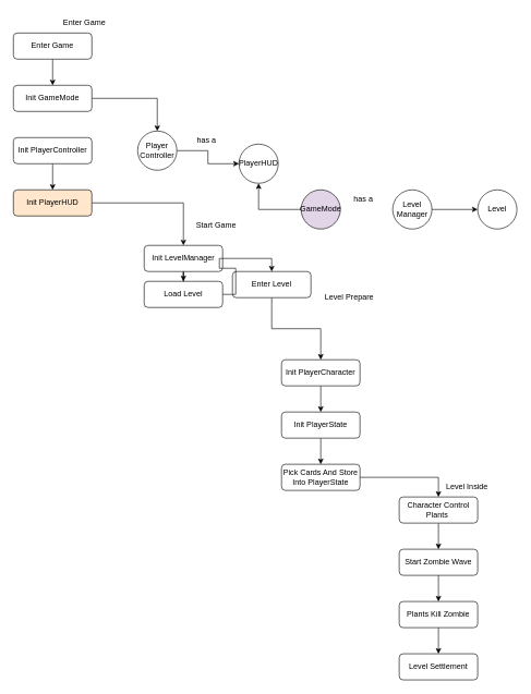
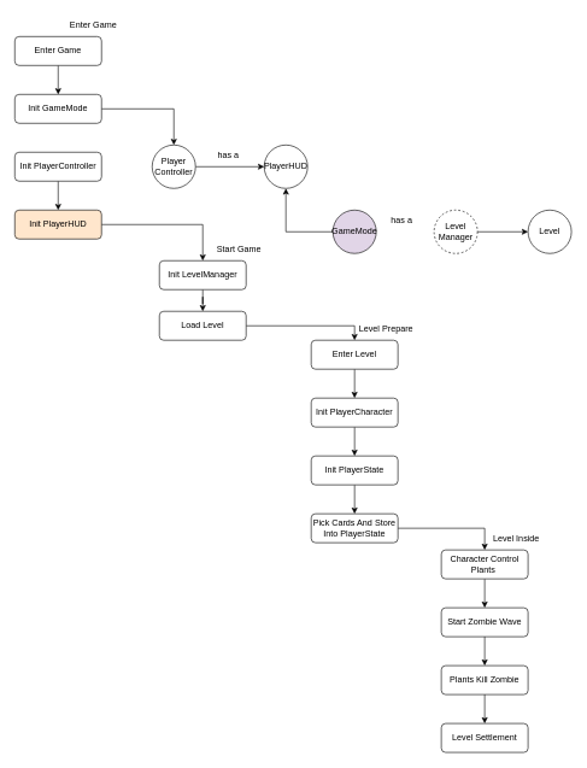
  <mxCell id="0" />
  <mxCell id="1" parent="0" />
  <mxCell id="2" style="edgeStyle=orthogonalEdgeStyle;rounded=0;orthogonalLoop=1;jettySize=auto;html=1;entryX=0.5;entryY=0;entryDx=0;entryDy=0;" edge="1" parent="1" source="3" target="9"><mxGeometry relative="1" as="geometry" /></mxCell>
  <mxCell id="3" value="Init PlayerController" style="rounded=1;whiteSpace=wrap;html=1;fontSize=12;glass=0;strokeWidth=1;shadow=0;" parent="1" vertex="1"><mxGeometry x="20" y="210" width="120" height="40" as="geometry" /></mxCell>
  <mxCell id="4" style="edgeStyle=orthogonalEdgeStyle;rounded=0;orthogonalLoop=1;jettySize=auto;html=1;entryX=0.5;entryY=0;entryDx=0;entryDy=0;" edge="1" parent="1" source="5" target="27"><mxGeometry relative="1" as="geometry" /></mxCell>
  <mxCell id="5" value="Init PlayerState" style="rounded=1;whiteSpace=wrap;html=1;fontSize=12;glass=0;strokeWidth=1;shadow=0;" vertex="1" parent="1"><mxGeometry x="430" y="630" width="120" height="40" as="geometry" /></mxCell>
  <mxCell id="6" style="edgeStyle=orthogonalEdgeStyle;rounded=0;orthogonalLoop=1;jettySize=auto;html=1;entryX=0;entryY=0.5;entryDx=0;entryDy=0;" edge="1" parent="1" source="7" target="10"><mxGeometry relative="1" as="geometry" /></mxCell>
  <mxCell id="7" value="Player&lt;div&gt;Controller&lt;/div&gt;" style="ellipse;whiteSpace=wrap;html=1;aspect=fixed;" vertex="1" parent="1"><mxGeometry x="210" y="200" width="60" height="60" as="geometry" /></mxCell>
  <mxCell id="8" style="edgeStyle=orthogonalEdgeStyle;rounded=0;orthogonalLoop=1;jettySize=auto;html=1;entryX=0.5;entryY=0;entryDx=0;entryDy=0;" edge="1" parent="1" source="9" target="39"><mxGeometry relative="1" as="geometry" /></mxCell>
  <mxCell id="9" value="Init PlayerHUD" style="rounded=1;whiteSpace=wrap;html=1;fontSize=12;glass=0;strokeWidth=1;shadow=0;fillColor=#ffe6cc;" vertex="1" parent="1"><mxGeometry x="20" y="290" width="120" height="40" as="geometry" /></mxCell>
- <mxCell id="10" value="Player&lt;span style=&quot;background-color: transparent; color: light-dark(rgb(0, 0, 0), rgb(255, 255, 255));&quot;&gt;HUD&lt;/span&gt;" style="ellipse;whiteSpace=wrap;html=1;aspect=fixed;" vertex="1" parent="1"><mxGeometry x="365" y="220" width="60" height="60" as="geometry" /></mxCell>
+ <mxCell id="10" value="Player&lt;span style=&quot;background-color: transparent; color: light-dark(rgb(0, 0, 0), rgb(255, 255, 255));&quot;&gt;HUD&lt;/span&gt;" style="ellipse;whiteSpace=wrap;html=1;aspect=fixed;" vertex="1" parent="1"><mxGeometry x="365" y="200" width="60" height="60" as="geometry" /></mxCell>
  <mxCell id="11" value="has a" style="text;html=1;align=center;verticalAlign=middle;resizable=0;points=[];autosize=1;strokeColor=none;fillColor=none;" vertex="1" parent="1"><mxGeometry x="290" y="200" width="50" height="30" as="geometry" /></mxCell>
  <mxCell id="12" style="edgeStyle=orthogonalEdgeStyle;rounded=0;orthogonalLoop=1;jettySize=auto;html=1;" edge="1" parent="1" source="13" target="7"><mxGeometry relative="1" as="geometry" /></mxCell>
  <mxCell id="13" value="Init GameMode" style="rounded=1;whiteSpace=wrap;html=1;fontSize=12;glass=0;strokeWidth=1;shadow=0;" vertex="1" parent="1"><mxGeometry x="20" y="130" width="120" height="40" as="geometry" /></mxCell>
  <mxCell id="14" style="edgeStyle=orthogonalEdgeStyle;rounded=0;orthogonalLoop=1;jettySize=auto;html=1;" edge="1" parent="1" source="15" target="10"><mxGeometry relative="1" as="geometry" /></mxCell>
  <mxCell id="15" value="GameMode" style="ellipse;whiteSpace=wrap;html=1;aspect=fixed;fillColor=#e1d5e7;" vertex="1" parent="1"><mxGeometry x="460" y="290" width="60" height="60" as="geometry" /></mxCell>
  <mxCell id="16" style="edgeStyle=orthogonalEdgeStyle;rounded=0;orthogonalLoop=1;jettySize=auto;html=1;entryX=0;entryY=0.5;entryDx=0;entryDy=0;" edge="1" parent="1" source="17" target="18"><mxGeometry relative="1" as="geometry" /></mxCell>
- <mxCell id="17" value="Level&lt;div&gt;Manager&lt;/div&gt;" style="ellipse;whiteSpace=wrap;html=1;aspect=fixed;" vertex="1" parent="1"><mxGeometry x="600" y="290" width="60" height="60" as="geometry" /></mxCell>
+ <mxCell id="17" value="Level&lt;div&gt;Manager&lt;/div&gt;" style="ellipse;whiteSpace=wrap;html=1;aspect=fixed;dashed=1;" vertex="1" parent="1"><mxGeometry x="600" y="290" width="60" height="60" as="geometry" /></mxCell>
  <mxCell id="18" value="Level" style="ellipse;whiteSpace=wrap;html=1;aspect=fixed;" vertex="1" parent="1"><mxGeometry x="730" y="290" width="60" height="60" as="geometry" /></mxCell>
  <mxCell id="19" style="edgeStyle=orthogonalEdgeStyle;rounded=0;orthogonalLoop=1;jettySize=auto;html=1;entryX=0.5;entryY=0;entryDx=0;entryDy=0;" edge="1" parent="1" source="20" target="5"><mxGeometry relative="1" as="geometry" /></mxCell>
  <mxCell id="20" value="Init PlayerCharacter" style="rounded=1;whiteSpace=wrap;html=1;fontSize=12;glass=0;strokeWidth=1;shadow=0;" vertex="1" parent="1"><mxGeometry x="430" y="550" width="120" height="40" as="geometry" /></mxCell>
  <mxCell id="21" style="edgeStyle=orthogonalEdgeStyle;rounded=0;orthogonalLoop=1;jettySize=auto;html=1;entryX=0.5;entryY=0;entryDx=0;entryDy=0;" edge="1" parent="1" source="22" target="13"><mxGeometry relative="1" as="geometry" /></mxCell>
  <mxCell id="22" value="Enter Game" style="rounded=1;whiteSpace=wrap;html=1;fontSize=12;glass=0;strokeWidth=1;shadow=0;" vertex="1" parent="1"><mxGeometry x="20" y="50" width="120" height="40" as="geometry" /></mxCell>
  <mxCell id="23" style="edgeStyle=orthogonalEdgeStyle;rounded=0;orthogonalLoop=1;jettySize=auto;html=1;entryX=0.5;entryY=0;entryDx=0;entryDy=0;" edge="1" parent="1" source="24" target="20"><mxGeometry relative="1" as="geometry" /></mxCell>
- <mxCell id="24" value="Enter Level" style="rounded=1;whiteSpace=wrap;html=1;fontSize=12;glass=0;strokeWidth=1;shadow=0;" vertex="1" parent="1"><mxGeometry x="355" y="415" width="120" height="40" as="geometry" /></mxCell>
+ <mxCell id="24" value="Enter Level" style="rounded=1;whiteSpace=wrap;html=1;fontSize=12;glass=0;strokeWidth=1;shadow=0;" vertex="1" parent="1"><mxGeometry x="430" y="470" width="120" height="40" as="geometry" /></mxCell>
  <mxCell id="25" value="has a" style="text;html=1;align=center;verticalAlign=middle;resizable=0;points=[];autosize=1;strokeColor=none;fillColor=none;" vertex="1" parent="1"><mxGeometry x="530" y="290" width="50" height="30" as="geometry" /></mxCell>
  <mxCell id="26" style="edgeStyle=orthogonalEdgeStyle;rounded=0;orthogonalLoop=1;jettySize=auto;html=1;entryX=0.5;entryY=0;entryDx=0;entryDy=0;" edge="1" parent="1" source="27" target="33"><mxGeometry relative="1" as="geometry" /></mxCell>
  <mxCell id="27" value="Pick Cards And Store Into PlayerState" style="rounded=1;whiteSpace=wrap;html=1;fontSize=12;glass=0;strokeWidth=1;shadow=0;" vertex="1" parent="1"><mxGeometry x="430" y="710" width="120" height="40" as="geometry" /></mxCell>
  <mxCell id="28" value="Enter Game&amp;nbsp;" style="text;html=1;align=center;verticalAlign=middle;resizable=0;points=[];autosize=1;strokeColor=none;fillColor=none;" vertex="1" parent="1"><mxGeometry x="85" y="20" width="90" height="30" as="geometry" /></mxCell>
  <mxCell id="29" value="Level Prepare&amp;nbsp;" style="text;html=1;align=center;verticalAlign=middle;resizable=0;points=[];autosize=1;strokeColor=none;fillColor=none;" vertex="1" parent="1"><mxGeometry x="485" y="440" width="100" height="30" as="geometry" /></mxCell>
  <mxCell id="30" style="edgeStyle=orthogonalEdgeStyle;rounded=0;orthogonalLoop=1;jettySize=auto;html=1;entryX=0.5;entryY=0;entryDx=0;entryDy=0;" edge="1" parent="1" source="31" target="35"><mxGeometry relative="1" as="geometry" /></mxCell>
  <mxCell id="31" value="Start Zombie Wave" style="rounded=1;whiteSpace=wrap;html=1;fontSize=12;glass=0;strokeWidth=1;shadow=0;" vertex="1" parent="1"><mxGeometry x="610" y="840" width="120" height="40" as="geometry" /></mxCell>
  <mxCell id="32" style="edgeStyle=orthogonalEdgeStyle;rounded=0;orthogonalLoop=1;jettySize=auto;html=1;entryX=0.5;entryY=0;entryDx=0;entryDy=0;" edge="1" parent="1" source="33" target="31"><mxGeometry relative="1" as="geometry" /></mxCell>
  <mxCell id="33" value="Character Control Plants&amp;nbsp;" style="rounded=1;whiteSpace=wrap;html=1;fontSize=12;glass=0;strokeWidth=1;shadow=0;" vertex="1" parent="1"><mxGeometry x="610" y="760" width="120" height="40" as="geometry" /></mxCell>
  <mxCell id="34" style="edgeStyle=orthogonalEdgeStyle;rounded=0;orthogonalLoop=1;jettySize=auto;html=1;entryX=0.5;entryY=0;entryDx=0;entryDy=0;" edge="1" parent="1" source="35" target="37"><mxGeometry relative="1" as="geometry" /></mxCell>
  <mxCell id="35" value="Plants Kill Zombie" style="rounded=1;whiteSpace=wrap;html=1;fontSize=12;glass=0;strokeWidth=1;shadow=0;" vertex="1" parent="1"><mxGeometry x="610" y="920" width="120" height="40" as="geometry" /></mxCell>
  <mxCell id="36" value="Level Inside&amp;nbsp;" style="text;html=1;align=center;verticalAlign=middle;resizable=0;points=[];autosize=1;strokeColor=none;fillColor=none;" vertex="1" parent="1"><mxGeometry x="670" y="730" width="90" height="30" as="geometry" /></mxCell>
  <mxCell id="37" value="Level Settlement" style="rounded=1;whiteSpace=wrap;html=1;fontSize=12;glass=0;strokeWidth=1;shadow=0;" vertex="1" parent="1"><mxGeometry x="610" y="1000" width="120" height="40" as="geometry" /></mxCell>
  <mxCell id="38" style="edgeStyle=orthogonalEdgeStyle;rounded=0;orthogonalLoop=1;jettySize=auto;html=1;entryX=0.5;entryY=0;entryDx=0;entryDy=0;" edge="1" parent="1" source="39" target="42"><mxGeometry relative="1" as="geometry" /></mxCell>
- <mxCell id="39" value="Init LevelManager" style="rounded=1;whiteSpace=wrap;html=1;fontSize=12;glass=0;strokeWidth=1;shadow=0;" vertex="1" parent="1"><mxGeometry x="220" y="375" width="120" height="40" as="geometry" /></mxCell>
+ <mxCell id="39" value="Init LevelManager" style="rounded=1;whiteSpace=wrap;html=1;fontSize=12;glass=0;strokeWidth=1;shadow=0;" vertex="1" parent="1"><mxGeometry x="220" y="360" width="120" height="40" as="geometry" /></mxCell>
  <mxCell id="40" value="Start Game" style="text;html=1;align=center;verticalAlign=middle;resizable=0;points=[];autosize=1;strokeColor=none;fillColor=none;" vertex="1" parent="1"><mxGeometry x="290" y="330" width="80" height="30" as="geometry" /></mxCell>
  <mxCell id="41" style="edgeStyle=orthogonalEdgeStyle;rounded=0;orthogonalLoop=1;jettySize=auto;html=1;entryX=0.5;entryY=0;entryDx=0;entryDy=0;" edge="1" parent="1" source="42" target="24"><mxGeometry relative="1" as="geometry" /></mxCell>
  <mxCell id="42" value="Load Level" style="rounded=1;whiteSpace=wrap;html=1;fontSize=12;glass=0;strokeWidth=1;shadow=0;" vertex="1" parent="1"><mxGeometry x="220" y="430" width="120" height="40" as="geometry" /></mxCell>
